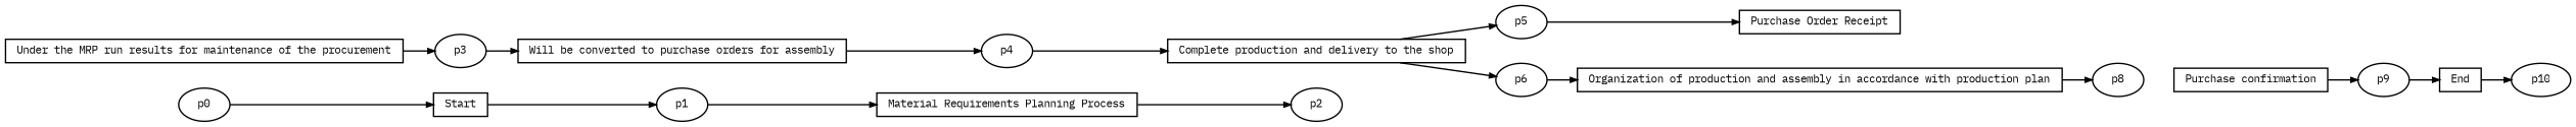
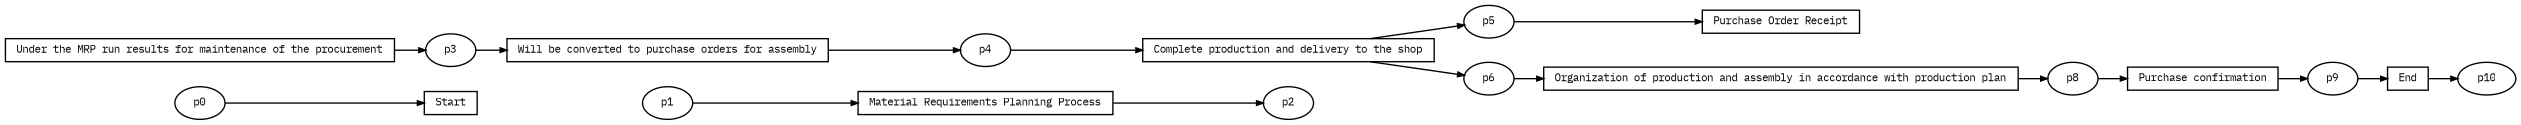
  digraph {
    fontname="IBM Plex Mono"
    fontsize=8
    rankdir=LR
    ranksep=.3
    remincross=true
    node [fontname="IBM Plex Mono" fontsize=8 shape=oval]
    edge [arrowsize=0.5 fontname="IBM Plex Mono"]
    n1 [height=.2 label=Start shape=box width=.2]
    n2 [height=.2 label=p1 width=.2]
    n3 [height=.2 label="Material Requirements Planning Process" shape=box width=.2]
    n4 [height=.2 label=p2 width=.2]
    n5 [height=.2 label="Under the MRP run results for maintenance of the procurement" shape=box width=.2]
    n6 [height=.2 label=p3 width=.2]
    n7 [height=.2 label="Will be converted to purchase orders for assembly" shape=box width=.2]
    n8 [height=.2 label=p4 width=.2]
    n9 [height=.2 label="Complete production and delivery to the shop" shape=box width=.2]
    n10 [height=.2 label=p5 width=.2]
    n11 [height=.2 label=p6 width=.2]
    n12 [height=.2 label="Purchase Order Receipt" shape=box width=.2]
    n13 [height=.2 label="Organization of production and assembly in accordance with production plan" shape=box width=.2]
    n14 [height=.2 label=p8 width=.2]
    n15 [height=.2 label="Purchase confirmation" shape=box width=.2]
    n16 [height=.2 label=p9 width=.2]
    n17 [height=.2 label=End shape=box width=.2]
    n18 [height=.2 label=p10 width=.2]
    n19 [height=.2 label=p0 width=.2]
-   n1 -> n2
    n2 -> n3
    n3 -> n4
    n5 -> n6
    n6 -> n7
    n7 -> n8
    n8 -> n9
    n9 -> n10
    n9 -> n11
    n10 -> n12
    n11 -> n13
    n13 -> n14
+   n14 -> n15
    n15 -> n16
    n16 -> n17
    n17 -> n18
    n19 -> n1
  }
